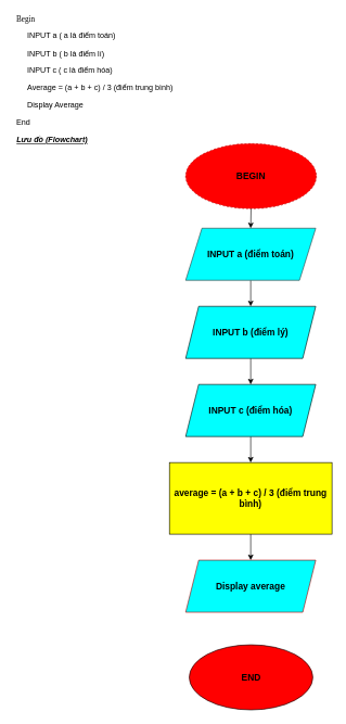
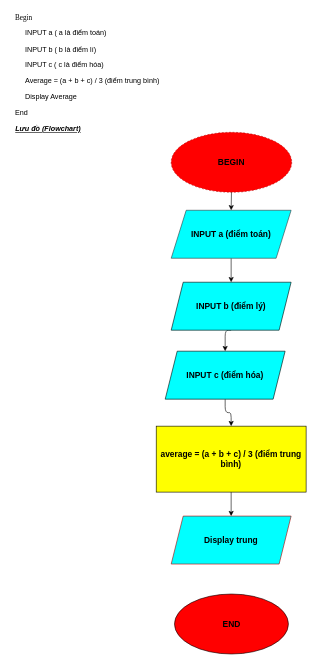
  <mxCell id="0" />
  <mxCell id="1" parent="0" />
  <mxCell id="2" value="&lt;pre&gt;&lt;font face=&quot;Times New Roman&quot;&gt;Begin&lt;/font&gt;&lt;/pre&gt;&lt;p&gt;&amp;nbsp; &amp;nbsp; &amp;nbsp;INPUT a ( a là điểm toán)&lt;/p&gt;&lt;p&gt;&amp;nbsp; &amp;nbsp; &amp;nbsp;INPUT b ( b là điểm lí)&lt;/p&gt;&lt;p&gt;&amp;nbsp; &amp;nbsp; &amp;nbsp;INPUT c ( c là điểm hóa)&lt;/p&gt;&lt;p&gt;&amp;nbsp; &amp;nbsp; &amp;nbsp;Average = (a + b + c) / 3 (điểm trung bình)&lt;/p&gt;&lt;p&gt;&amp;nbsp; &amp;nbsp; &amp;nbsp;Display Average&lt;/p&gt;&lt;p&gt;End&lt;/p&gt;" style="text;html=1;strokeColor=none;fillColor=none;spacing=5;spacingTop=-20;whiteSpace=wrap;overflow=hidden;rounded=0;" parent="1" vertex="1"><mxGeometry x="20" y="20" width="270" height="190" as="geometry" /></mxCell>
  <mxCell id="3" value="&lt;span style=&quot;font-size: 14px&quot;&gt;&lt;b&gt;&lt;font color=&quot;#000000&quot;&gt;BEGIN&lt;/font&gt;&lt;/b&gt;&lt;/span&gt;" style="ellipse;whiteSpace=wrap;html=1;align=center;labelBorderColor=none;horizontal=1;verticalAlign=middle;strokeColor=#B20000;fontColor=#ffffff;fillColor=#FF0000;dashed=1;" parent="1" vertex="1"><mxGeometry x="285" y="220" width="201" height="100" as="geometry" /></mxCell>
  <mxCell id="4" value="&lt;b&gt;&lt;i&gt;&lt;u&gt;Lưu đồ (Flowchart)&lt;/u&gt;&lt;/i&gt;&lt;/b&gt;" style="text;html=1;strokeColor=none;fillColor=none;align=center;verticalAlign=middle;whiteSpace=wrap;rounded=0;" parent="1" vertex="1"><mxGeometry x="20" y="200" width="120" height="30" as="geometry" /></mxCell>
  <mxCell id="5" style="edgeStyle=orthogonalEdgeStyle;curved=0;rounded=1;sketch=0;orthogonalLoop=1;jettySize=auto;html=1;exitX=0.5;exitY=1;exitDx=0;exitDy=0;entryX=0.5;entryY=0;entryDx=0;entryDy=0;" parent="1" source="6" target="8" edge="1"><mxGeometry relative="1" as="geometry" /></mxCell>
  <mxCell id="6" value="&lt;font style=&quot;font-size: 14px&quot;&gt;&lt;b&gt;INPUT a (điểm toán)&lt;/b&gt;&lt;/font&gt;" style="shape=parallelogram;perimeter=parallelogramPerimeter;whiteSpace=wrap;html=1;fixedSize=1;align=center;size=25;strokeColor=#36393d;fillColor=#00FFFF;" parent="1" vertex="1"><mxGeometry x="285" y="350" width="200" height="80" as="geometry" /></mxCell>
  <mxCell id="7" style="edgeStyle=orthogonalEdgeStyle;curved=0;rounded=1;sketch=0;orthogonalLoop=1;jettySize=auto;html=1;exitX=0.5;exitY=1;exitDx=0;exitDy=0;entryX=0.5;entryY=0;entryDx=0;entryDy=0;" parent="1" source="8" target="10" edge="1"><mxGeometry relative="1" as="geometry" /></mxCell>
  <mxCell id="8" value="&lt;font style=&quot;font-size: 14px&quot;&gt;&lt;b&gt;INPUT b (điểm lý)&lt;/b&gt;&lt;/font&gt;" style="shape=parallelogram;perimeter=parallelogramPerimeter;whiteSpace=wrap;html=1;fixedSize=1;align=center;fillColor=#00FFFF;" parent="1" vertex="1"><mxGeometry x="285" y="470" width="200" height="80" as="geometry" /></mxCell>
  <mxCell id="9" style="edgeStyle=orthogonalEdgeStyle;curved=0;rounded=1;sketch=0;orthogonalLoop=1;jettySize=auto;html=1;exitX=0.5;exitY=1;exitDx=0;exitDy=0;entryX=0.5;entryY=0;entryDx=0;entryDy=0;" parent="1" source="10" target="12" edge="1"><mxGeometry relative="1" as="geometry" /></mxCell>
- <mxCell id="10" value="&lt;font style=&quot;font-size: 14px&quot;&gt;&lt;b&gt;INPUT c (điểm hóa)&lt;/b&gt;&lt;/font&gt;" style="shape=parallelogram;perimeter=parallelogramPerimeter;whiteSpace=wrap;html=1;fixedSize=1;align=center;fillColor=#00FFFF;" parent="1" vertex="1"><mxGeometry x="285" y="590" width="200" height="80" as="geometry" /></mxCell>
+ <mxCell id="10" value="&lt;font style=&quot;font-size: 14px&quot;&gt;&lt;b&gt;INPUT c (điểm hóa)&lt;/b&gt;&lt;/font&gt;" style="shape=parallelogram;perimeter=parallelogramPerimeter;whiteSpace=wrap;html=1;fixedSize=1;align=center;fillColor=#00FFFF;" parent="1" vertex="1"><mxGeometry x="275" y="585" width="200" height="80" as="geometry" /></mxCell>
  <mxCell id="11" style="edgeStyle=orthogonalEdgeStyle;curved=0;rounded=1;sketch=0;orthogonalLoop=1;jettySize=auto;html=1;exitX=0.5;exitY=1;exitDx=0;exitDy=0;entryX=0.5;entryY=0;entryDx=0;entryDy=0;" parent="1" source="12" target="13" edge="1"><mxGeometry relative="1" as="geometry" /></mxCell>
  <mxCell id="12" value="&lt;b&gt;&lt;font style=&quot;font-size: 14px&quot;&gt;average = (a + b + c) / 3 (điểm trung bình)&lt;/font&gt;&lt;/b&gt;" style="rounded=0;whiteSpace=wrap;html=1;align=center;fillColor=#FFFF00;" parent="1" vertex="1"><mxGeometry x="260" y="710" width="250" height="110" as="geometry" /></mxCell>
- <mxCell id="13" value="&lt;span style=&quot;font-size: 14px&quot;&gt;&lt;b&gt;&lt;font color=&quot;#000000&quot;&gt;Display average&lt;/font&gt;&lt;/b&gt;&lt;/span&gt;" style="shape=parallelogram;perimeter=parallelogramPerimeter;whiteSpace=wrap;html=1;fixedSize=1;align=center;strokeColor=#B20000;fontColor=#ffffff;fillColor=#00FFFF;" parent="1" vertex="1"><mxGeometry x="285" y="860" width="200" height="80" as="geometry" /></mxCell>
+ <mxCell id="13" value="&lt;span style=&quot;font-size: 14px&quot;&gt;&lt;b&gt;&lt;font color=&quot;#000000&quot;&gt;Display trung&lt;/font&gt;&lt;/b&gt;&lt;/span&gt;" style="shape=parallelogram;perimeter=parallelogramPerimeter;whiteSpace=wrap;html=1;fixedSize=1;align=center;strokeColor=#B20000;fontColor=#ffffff;fillColor=#00FFFF;" parent="1" vertex="1"><mxGeometry x="285" y="860" width="200" height="80" as="geometry" /></mxCell>
  <mxCell id="14" value="&lt;span style=&quot;font-size: 14px&quot;&gt;&lt;b&gt;END&lt;/b&gt;&lt;/span&gt;" style="ellipse;whiteSpace=wrap;html=1;align=center;fillColor=#FF0000;" parent="1" vertex="1"><mxGeometry x="290.5" y="990" width="190" height="100" as="geometry" /></mxCell>
  <mxCell id="15" value="" style="endArrow=classic;html=1;entryX=0.5;entryY=0;entryDx=0;entryDy=0;exitX=0.5;exitY=1;exitDx=0;exitDy=0;" parent="1" source="3" target="6" edge="1"><mxGeometry width="50" height="50" relative="1" as="geometry"><mxPoint x="450" y="480" as="sourcePoint" /><mxPoint x="500" y="430" as="targetPoint" /></mxGeometry></mxCell>
